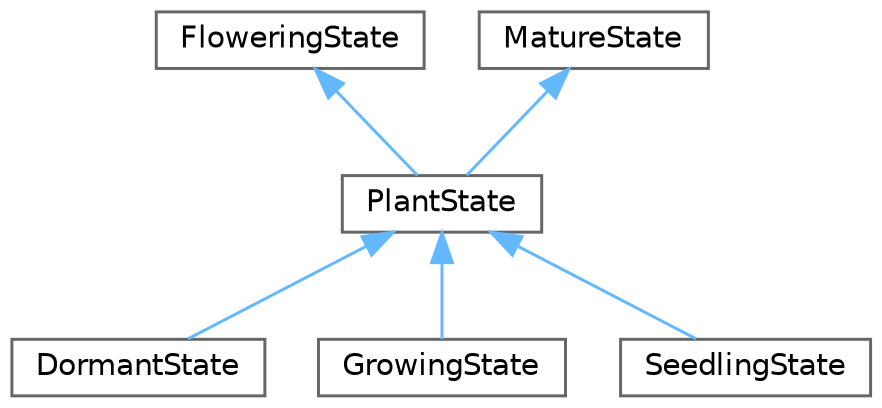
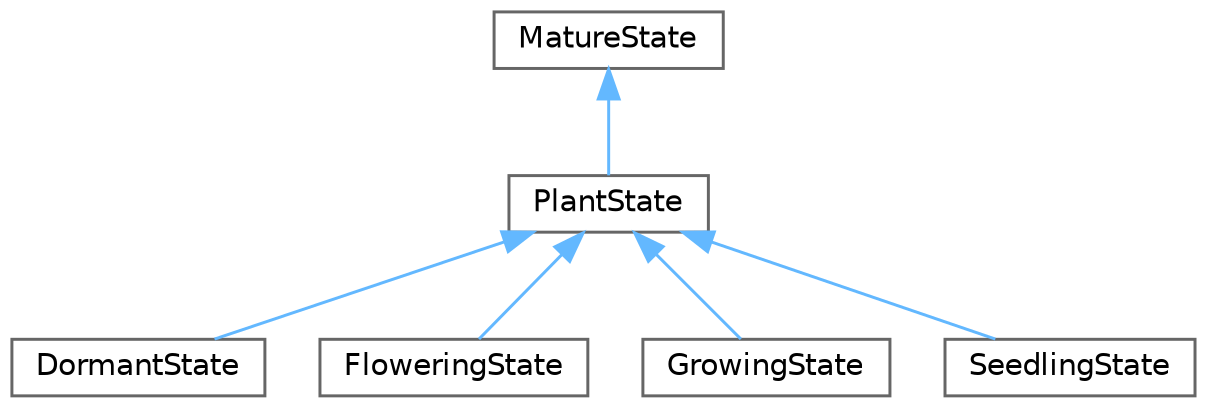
  digraph {
    rankdir=TB
    node [color=grey40 fillcolor=white fontname=Helvetica fontsize=10 shape=box style=filled]
    edge [color=steelblue1 dir=back fontname=Helvetica fontsize=10 labelfontname=Helvetica labelfontsize=10 style=solid]
    n1 [height=0.2 label=PlantState width=0.4]
    n2 [height=0.2 label=DormantState width=0.4]
    n3 [height=0.2 label=FloweringState width=0.4]
    n4 [height=0.2 label=GrowingState width=0.4]
    n5 [height=0.2 label=SeedlingState width=0.4]
    n6 [height=0.2 label=MatureState width=0.4]
    n1 -> n2
-   n3 -> n1
+   n1 -> n3
    n1 -> n4
    n1 -> n5
    n6 -> n1
  }
